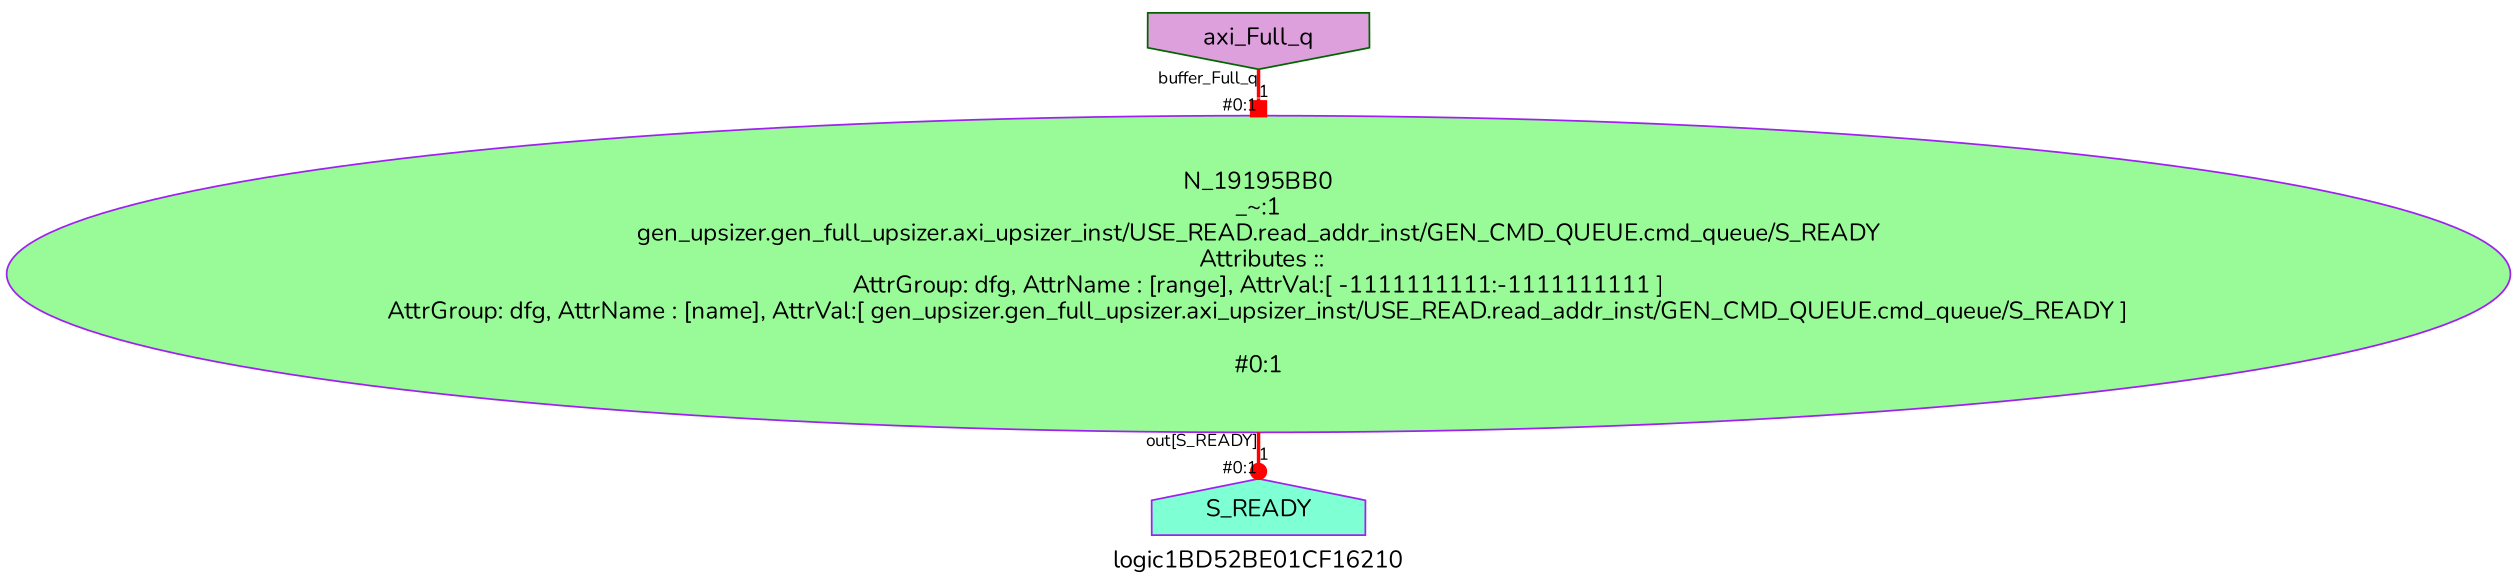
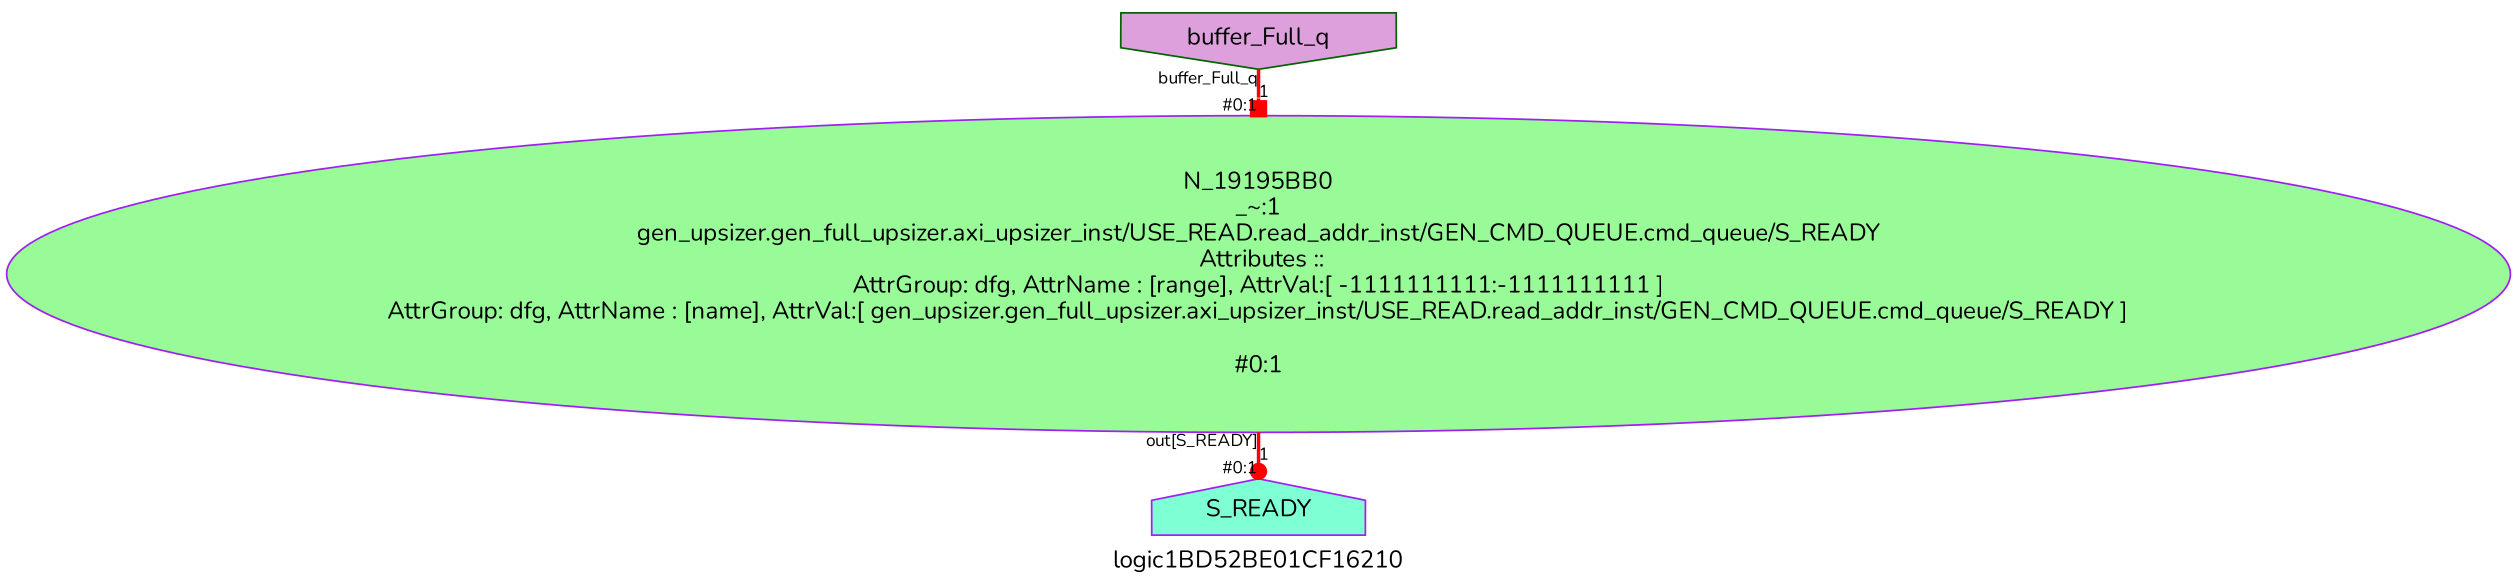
  digraph {
    label=logic1BD52BE01CF16210
    ranksep=0.1
    splines=true
    fontname=Nunito
    node [color=purple fontname=Nunito style=filled]
    edge [color="#ff0000" fontname=Nunito fontsize=10 headlabel="#0:1" style=bold]
-   n1 [color=darkgreen label=axi_Full_q shape=invhouse fillcolor=plum]
+   n1 [color=darkgreen label=buffer_Full_q shape=invhouse fillcolor=plum]
    n2 [label=S_READY shape=house fillcolor=aquamarine]
    n3 [label="N_19195BB0\n_~:1\ngen_upsizer.gen_full_upsizer.axi_upsizer_inst/USE_READ.read_addr_inst/GEN_CMD_QUEUE.cmd_queue/S_READY\n Attributes ::\nAttrGroup: dfg, AttrName : [range], AttrVal:[ -1111111111:-1111111111 ]\nAttrGroup: dfg, AttrName : [name], AttrVal:[ gen_upsizer.gen_full_upsizer.axi_upsizer_inst/USE_READ.read_addr_inst/GEN_CMD_QUEUE.cmd_queue/S_READY ]\n\n#0:1\n" fillcolor=palegreen]
    subgraph sub_1 {
      rank=source
      n1
    }
    subgraph sub_2 {
      rank=sink
      n2
    }
    n1 -> n3 [label=1 taillabel=buffer_Full_q arrowhead=box]
    n3 -> n2 [label=1 taillabel="out[S_READY]" arrowhead=dot]
  }
